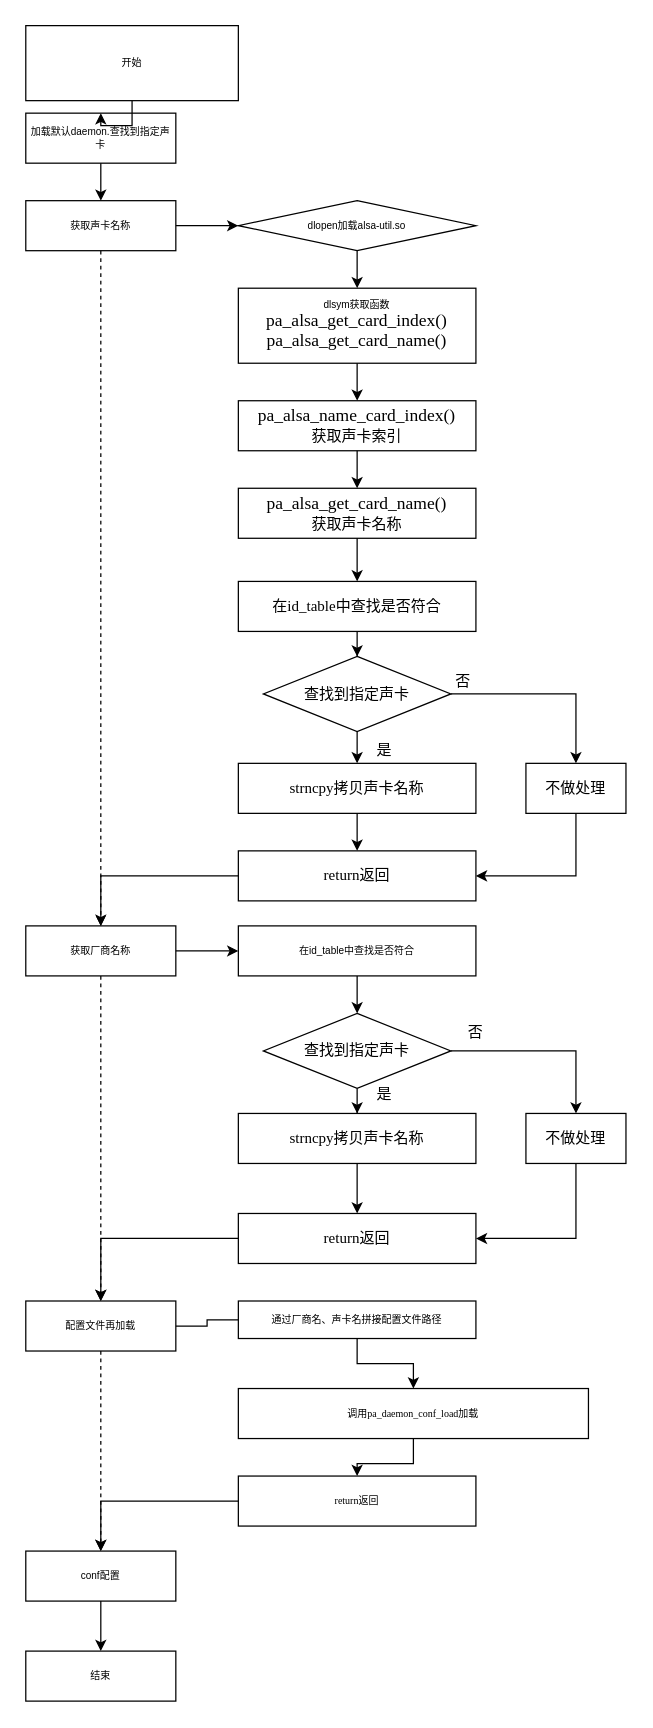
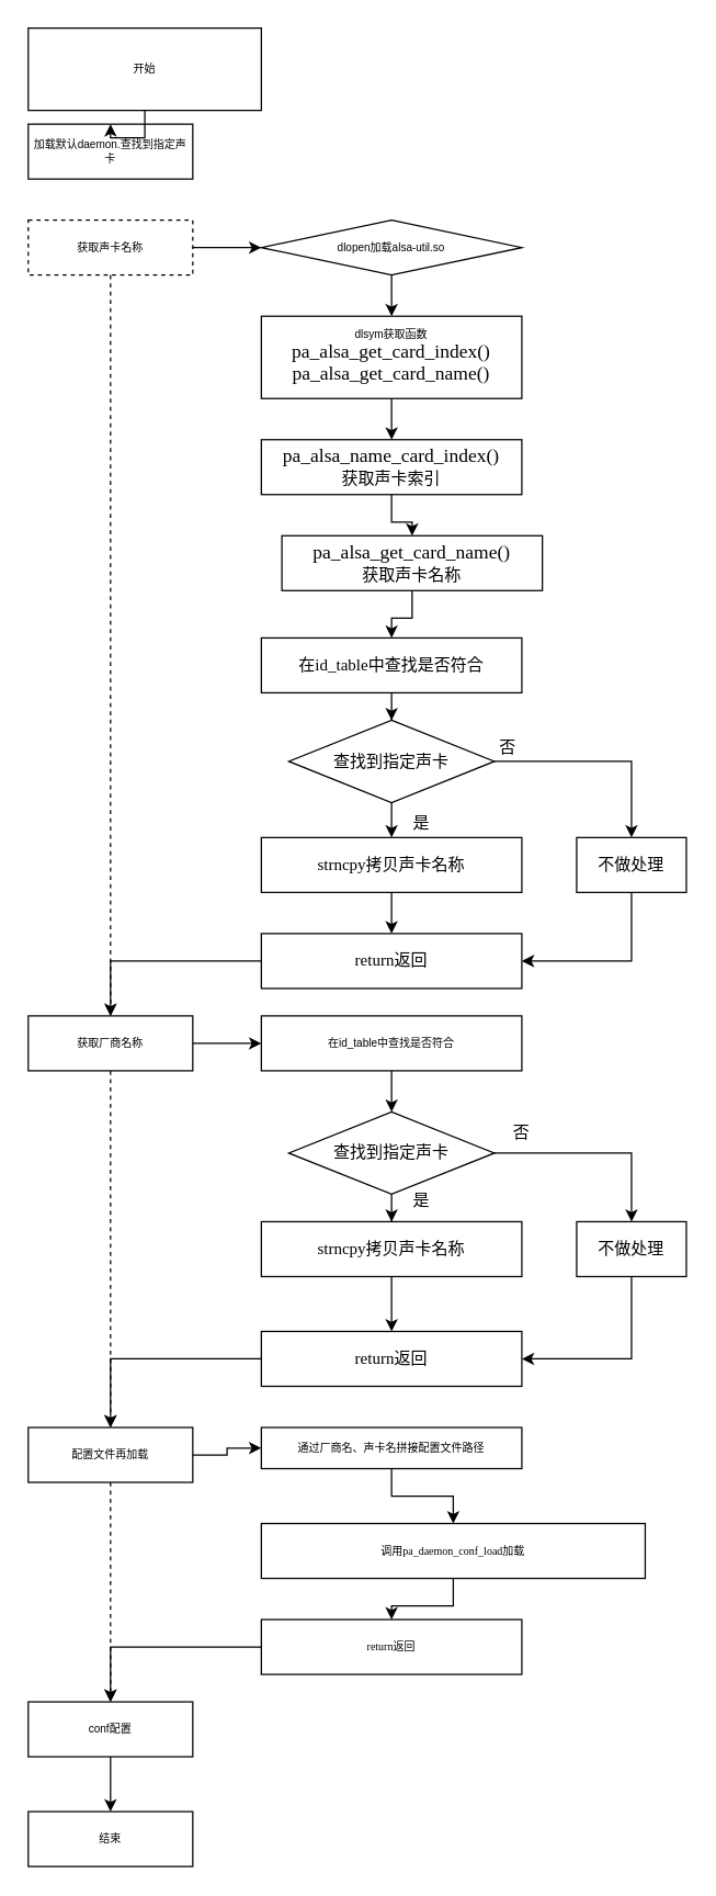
  <mxCell id="0" />
  <mxCell id="1" parent="0" />
  <mxCell id="2" value="" style="edgeStyle=orthogonalEdgeStyle;rounded=0;orthogonalLoop=1;jettySize=auto;html=1;fontSize=8;" edge="1" parent="1" source="3" target="5"><mxGeometry relative="1" as="geometry" /></mxCell>
  <mxCell id="3" value="开始" style="rounded=0;whiteSpace=wrap;html=1;fontSize=8;fillColor=none;" vertex="1" parent="1"><mxGeometry x="20" y="20" width="170" height="60" as="geometry" /></mxCell>
- <mxCell id="4" value="" style="edgeStyle=orthogonalEdgeStyle;rounded=0;orthogonalLoop=1;jettySize=auto;html=1;fontSize=12;" edge="1" parent="1" source="5" target="29"><mxGeometry relative="1" as="geometry" /></mxCell>
  <mxCell id="5" value="加载默认daemon.查找到指定声卡" style="rounded=0;whiteSpace=wrap;html=1;fontSize=8;fillColor=none;" vertex="1" parent="1"><mxGeometry x="20" y="90" width="120" height="40" as="geometry" /></mxCell>
  <mxCell id="6" value="" style="edgeStyle=orthogonalEdgeStyle;rounded=0;orthogonalLoop=1;jettySize=auto;html=1;fontSize=8;" edge="1" parent="1" source="7" target="9"><mxGeometry relative="1" as="geometry" /></mxCell>
  <mxCell id="7" value="dlopen加载alsa-util.so" style="rhombus;whiteSpace=wrap;html=1;fontSize=8;fillColor=none;" vertex="1" parent="1"><mxGeometry x="190" y="160" width="190" height="40" as="geometry" /></mxCell>
  <mxCell id="8" value="" style="edgeStyle=orthogonalEdgeStyle;rounded=0;orthogonalLoop=1;jettySize=auto;html=1;fontSize=8;" edge="1" parent="1" source="9" target="14"><mxGeometry relative="1" as="geometry" /></mxCell>
  <mxCell id="9" value="dlsym获取函数&lt;span style=&quot;font-family: Calibri; font-size: 10.5pt; text-align: justify; text-indent: 24pt; background-color: initial;&quot;&gt;pa_alsa_get_card_index()&lt;br&gt;&lt;/span&gt;&lt;span style=&quot;font-family: Calibri; font-size: 10.5pt; text-align: justify; text-indent: 24pt; background-color: initial;&quot;&gt;pa_alsa_get_card_name()&lt;/span&gt;&lt;span style=&quot;font-family: Calibri; font-size: 10.5pt; text-align: justify; text-indent: 24pt; background-color: initial;&quot;&gt;&lt;br&gt;&lt;/span&gt;" style="rounded=0;whiteSpace=wrap;html=1;fontSize=8;fillColor=none;" vertex="1" parent="1"><mxGeometry x="190" y="230" width="190" height="60" as="geometry" /></mxCell>
  <mxCell id="10" value="" style="edgeStyle=orthogonalEdgeStyle;rounded=0;orthogonalLoop=1;jettySize=auto;html=1;fontSize=8;" edge="1" parent="1" source="11" target="12"><mxGeometry relative="1" as="geometry" /></mxCell>
  <mxCell id="11" value="conf配置" style="rounded=0;whiteSpace=wrap;html=1;fontSize=8;fillColor=none;" vertex="1" parent="1"><mxGeometry x="20" y="1240" width="120" height="40" as="geometry" /></mxCell>
  <mxCell id="12" value="结束" style="rounded=0;whiteSpace=wrap;html=1;fontSize=8;fillColor=none;" vertex="1" parent="1"><mxGeometry x="20" y="1320" width="120" height="40" as="geometry" /></mxCell>
  <mxCell id="13" value="" style="edgeStyle=orthogonalEdgeStyle;rounded=0;orthogonalLoop=1;jettySize=auto;html=1;fontSize=12;" edge="1" parent="1" source="14" target="16"><mxGeometry relative="1" as="geometry" /></mxCell>
  <mxCell id="14" value="&lt;span style=&quot;font-family: Calibri; font-size: 14px; text-align: justify; text-indent: 32px;&quot;&gt;pa_alsa_name_card_index()&lt;/span&gt;&lt;span style=&quot;font-family: Calibri; text-align: justify; text-indent: 24pt; background-color: initial;&quot;&gt;&lt;font style=&quot;font-size: 12px;&quot;&gt;&lt;br&gt;获取声卡索引&lt;/font&gt;&lt;br&gt;&lt;/span&gt;" style="rounded=0;whiteSpace=wrap;html=1;fontSize=8;fillColor=none;" vertex="1" parent="1"><mxGeometry x="190" y="320" width="190" height="40" as="geometry" /></mxCell>
  <mxCell id="15" value="" style="edgeStyle=orthogonalEdgeStyle;rounded=0;orthogonalLoop=1;jettySize=auto;html=1;fontSize=12;" edge="1" parent="1" source="16" target="18"><mxGeometry relative="1" as="geometry" /></mxCell>
- <mxCell id="16" value="&lt;span style=&quot;font-family: Calibri; font-size: 14px; text-align: justify; text-indent: 32px;&quot;&gt;pa_alsa_get_card_name()&lt;/span&gt;&lt;span style=&quot;font-family: Calibri; text-align: justify; text-indent: 24pt; background-color: initial;&quot;&gt;&lt;font style=&quot;font-size: 12px;&quot;&gt;&lt;br&gt;获取声卡名称&lt;/font&gt;&lt;br&gt;&lt;/span&gt;" style="rounded=0;whiteSpace=wrap;html=1;fontSize=8;fillColor=none;" vertex="1" parent="1"><mxGeometry x="190" y="390" width="190" height="40" as="geometry" /></mxCell>
+ <mxCell id="16" value="&lt;span style=&quot;font-family: Calibri; font-size: 14px; text-align: justify; text-indent: 32px;&quot;&gt;pa_alsa_get_card_name()&lt;/span&gt;&lt;span style=&quot;font-family: Calibri; text-align: justify; text-indent: 24pt; background-color: initial;&quot;&gt;&lt;font style=&quot;font-size: 12px;&quot;&gt;&lt;br&gt;获取声卡名称&lt;/font&gt;&lt;br&gt;&lt;/span&gt;" style="rounded=0;whiteSpace=wrap;html=1;fontSize=8;fillColor=none;" vertex="1" parent="1"><mxGeometry x="205" y="390" width="190" height="40" as="geometry" /></mxCell>
  <mxCell id="17" value="" style="edgeStyle=orthogonalEdgeStyle;rounded=0;orthogonalLoop=1;jettySize=auto;html=1;fontSize=12;entryX=0.5;entryY=0;entryDx=0;entryDy=0;" edge="1" parent="1" source="18" target="21"><mxGeometry relative="1" as="geometry"><mxPoint x="285" y="530" as="targetPoint" /></mxGeometry></mxCell>
  <mxCell id="18" value="&lt;span style=&quot;font-family: Calibri; text-align: justify; text-indent: 24pt; background-color: initial;&quot;&gt;&lt;font style=&quot;font-size: 12px;&quot;&gt;在id_table中查找是否符合&lt;/font&gt;&lt;br&gt;&lt;/span&gt;" style="rounded=0;whiteSpace=wrap;html=1;fontSize=8;fillColor=none;" vertex="1" parent="1"><mxGeometry x="190" y="464.5" width="190" height="40" as="geometry" /></mxCell>
  <mxCell id="19" value="" style="edgeStyle=orthogonalEdgeStyle;orthogonalLoop=1;jettySize=auto;html=1;fontSize=12;" edge="1" parent="1" source="21" target="23"><mxGeometry relative="1" as="geometry" /></mxCell>
  <mxCell id="20" value="" style="edgeStyle=orthogonalEdgeStyle;orthogonalLoop=1;jettySize=auto;html=1;fontSize=12;entryX=0.5;entryY=0;entryDx=0;entryDy=0;rounded=0;" edge="1" parent="1" source="21" target="26"><mxGeometry relative="1" as="geometry"><mxPoint x="455" y="570" as="targetPoint" /></mxGeometry></mxCell>
  <mxCell id="21" value="查找到指定声卡" style="rhombus;whiteSpace=wrap;html=1;rounded=0;fontSize=12;fillColor=none;" vertex="1" parent="1"><mxGeometry x="210" y="524.5" width="150" height="60" as="geometry" /></mxCell>
  <mxCell id="22" value="" style="edgeStyle=orthogonalEdgeStyle;orthogonalLoop=1;jettySize=auto;html=1;fontSize=12;" edge="1" parent="1" source="23" target="25"><mxGeometry relative="1" as="geometry" /></mxCell>
  <mxCell id="23" value="&lt;span style=&quot;font-family: Calibri; text-align: justify; text-indent: 24pt; background-color: initial;&quot;&gt;&lt;font style=&quot;font-size: 12px;&quot;&gt;strncpy拷贝声卡名称&lt;/font&gt;&lt;br&gt;&lt;/span&gt;" style="rounded=0;whiteSpace=wrap;html=1;fontSize=8;fillColor=none;" vertex="1" parent="1"><mxGeometry x="190" y="610" width="190" height="40" as="geometry" /></mxCell>
  <mxCell id="24" value="是" style="text;html=1;strokeColor=none;fillColor=none;align=center;verticalAlign=middle;whiteSpace=wrap;rounded=0;fontSize=12;" vertex="1" parent="1"><mxGeometry x="287" y="584.5" width="40" height="30" as="geometry" /></mxCell>
  <mxCell id="25" value="&lt;span style=&quot;font-family: Calibri; text-align: justify; text-indent: 24pt; background-color: initial;&quot;&gt;&lt;font style=&quot;font-size: 12px;&quot;&gt;return返回&lt;/font&gt;&lt;br&gt;&lt;/span&gt;" style="rounded=0;whiteSpace=wrap;html=1;fontSize=8;fillColor=none;" vertex="1" parent="1"><mxGeometry x="190" y="680" width="190" height="40" as="geometry" /></mxCell>
  <mxCell id="26" value="&lt;font style=&quot;font-size: 12px;&quot;&gt;不做处理&lt;/font&gt;" style="rounded=0;whiteSpace=wrap;html=1;fontSize=8;fillColor=none;" vertex="1" parent="1"><mxGeometry x="420" y="610" width="80" height="40" as="geometry" /></mxCell>
  <mxCell id="27" value="" style="endArrow=classic;html=1;rounded=0;fontSize=12;exitX=0.5;exitY=1;exitDx=0;exitDy=0;entryX=1;entryY=0.5;entryDx=0;entryDy=0;" edge="1" parent="1" source="26" target="25"><mxGeometry width="50" height="50" relative="1" as="geometry"><mxPoint x="360" y="600" as="sourcePoint" /><mxPoint x="290" y="700" as="targetPoint" /><Array as="points"><mxPoint x="460" y="700" /></Array></mxGeometry></mxCell>
  <mxCell id="28" value="" style="edgeStyle=orthogonalEdgeStyle;rounded=0;orthogonalLoop=1;jettySize=auto;html=1;fontSize=12;" edge="1" parent="1" source="29" target="7"><mxGeometry relative="1" as="geometry" /></mxCell>
- <mxCell id="29" value="获取声卡名称" style="rounded=0;whiteSpace=wrap;html=1;fontSize=8;fillColor=none;" vertex="1" parent="1"><mxGeometry x="20" y="160" width="120" height="40" as="geometry" /></mxCell>
+ <mxCell id="29" value="获取声卡名称" style="rounded=0;whiteSpace=wrap;html=1;fontSize=8;fillColor=none;dashed=1;" vertex="1" parent="1"><mxGeometry x="20" y="160" width="120" height="40" as="geometry" /></mxCell>
  <mxCell id="30" value="" style="edgeStyle=orthogonalEdgeStyle;rounded=0;orthogonalLoop=1;jettySize=auto;html=1;fontSize=12;" edge="1" parent="1" source="31" target="34"><mxGeometry relative="1" as="geometry" /></mxCell>
  <mxCell id="31" value="获取厂商名称" style="rounded=0;whiteSpace=wrap;html=1;fontSize=8;fillColor=none;" vertex="1" parent="1"><mxGeometry x="20" y="740" width="120" height="40" as="geometry" /></mxCell>
  <mxCell id="32" value="" style="endArrow=classic;html=1;rounded=0;fontSize=12;exitX=0;exitY=0.5;exitDx=0;exitDy=0;" edge="1" parent="1" source="25"><mxGeometry width="50" height="50" relative="1" as="geometry"><mxPoint x="30" y="810" as="sourcePoint" /><mxPoint x="80" y="740" as="targetPoint" /><Array as="points"><mxPoint x="80" y="700" /></Array></mxGeometry></mxCell>
  <mxCell id="33" value="" style="edgeStyle=orthogonalEdgeStyle;rounded=0;orthogonalLoop=1;jettySize=auto;html=1;fontSize=12;" edge="1" parent="1" source="34" target="36"><mxGeometry relative="1" as="geometry" /></mxCell>
  <mxCell id="34" value="在id_table中查找是否符合" style="rounded=0;whiteSpace=wrap;html=1;fontSize=8;fillColor=none;" vertex="1" parent="1"><mxGeometry x="190" y="740" width="190" height="40" as="geometry" /></mxCell>
  <mxCell id="35" value="" style="edgeStyle=orthogonalEdgeStyle;rounded=0;orthogonalLoop=1;jettySize=auto;html=1;fontSize=12;" edge="1" parent="1" source="36" target="39"><mxGeometry relative="1" as="geometry" /></mxCell>
  <mxCell id="36" value="查找到指定声卡" style="rhombus;whiteSpace=wrap;html=1;rounded=0;fontSize=12;fillColor=none;" vertex="1" parent="1"><mxGeometry x="210" y="810" width="150" height="60" as="geometry" /></mxCell>
  <mxCell id="37" value="&lt;font style=&quot;font-size: 12px;&quot;&gt;不做处理&lt;/font&gt;" style="rounded=0;whiteSpace=wrap;html=1;fontSize=8;fillColor=none;" vertex="1" parent="1"><mxGeometry x="420" y="890" width="80" height="40" as="geometry" /></mxCell>
  <mxCell id="38" value="" style="edgeStyle=orthogonalEdgeStyle;rounded=0;orthogonalLoop=1;jettySize=auto;html=1;fontSize=12;" edge="1" parent="1" source="39" target="44"><mxGeometry relative="1" as="geometry" /></mxCell>
  <mxCell id="39" value="&lt;span style=&quot;font-family: Calibri; text-align: justify; text-indent: 24pt; background-color: initial;&quot;&gt;&lt;font style=&quot;font-size: 12px;&quot;&gt;strncpy拷贝声卡名称&lt;/font&gt;&lt;br&gt;&lt;/span&gt;" style="rounded=0;whiteSpace=wrap;html=1;fontSize=8;fillColor=none;" vertex="1" parent="1"><mxGeometry x="190" y="890" width="190" height="40" as="geometry" /></mxCell>
  <mxCell id="40" value="" style="endArrow=classic;html=1;rounded=0;fontSize=12;entryX=0.5;entryY=0;entryDx=0;entryDy=0;" edge="1" parent="1" target="37"><mxGeometry width="50" height="50" relative="1" as="geometry"><mxPoint x="360" y="840" as="sourcePoint" /><mxPoint x="410" y="790" as="targetPoint" /><Array as="points"><mxPoint x="460" y="840" /></Array></mxGeometry></mxCell>
  <mxCell id="41" value="是" style="text;html=1;strokeColor=none;fillColor=none;align=center;verticalAlign=middle;whiteSpace=wrap;rounded=0;fontSize=12;" vertex="1" parent="1"><mxGeometry x="287" y="860" width="40" height="30" as="geometry" /></mxCell>
  <mxCell id="42" value="否" style="text;html=1;strokeColor=none;fillColor=none;align=center;verticalAlign=middle;whiteSpace=wrap;rounded=0;fontSize=12;" vertex="1" parent="1"><mxGeometry x="350" y="530" width="40" height="30" as="geometry" /></mxCell>
  <mxCell id="43" value="否" style="text;html=1;strokeColor=none;fillColor=none;align=center;verticalAlign=middle;whiteSpace=wrap;rounded=0;fontSize=12;" vertex="1" parent="1"><mxGeometry x="360" y="810" width="40" height="30" as="geometry" /></mxCell>
  <mxCell id="44" value="&lt;span style=&quot;font-family: Calibri; text-align: justify; text-indent: 24pt; background-color: initial;&quot;&gt;&lt;font style=&quot;font-size: 12px;&quot;&gt;return返回&lt;/font&gt;&lt;br&gt;&lt;/span&gt;" style="rounded=0;whiteSpace=wrap;html=1;fontSize=8;fillColor=none;" vertex="1" parent="1"><mxGeometry x="190" y="970" width="190" height="40" as="geometry" /></mxCell>
  <mxCell id="45" value="" style="endArrow=classic;html=1;rounded=0;fontSize=12;entryX=1;entryY=0.5;entryDx=0;entryDy=0;exitX=0.5;exitY=1;exitDx=0;exitDy=0;" edge="1" parent="1" source="37" target="44"><mxGeometry width="50" height="50" relative="1" as="geometry"><mxPoint x="560" y="990" as="sourcePoint" /><mxPoint x="610" y="940" as="targetPoint" /><Array as="points"><mxPoint x="460" y="990" /></Array></mxGeometry></mxCell>
- <mxCell id="46" value="" style="edgeStyle=orthogonalEdgeStyle;rounded=0;orthogonalLoop=1;jettySize=auto;html=1;fontSize=12;endArrow=none;" edge="1" parent="1" source="47" target="50"><mxGeometry relative="1" as="geometry" /></mxCell>
+ <mxCell id="46" value="" style="edgeStyle=orthogonalEdgeStyle;rounded=0;orthogonalLoop=1;jettySize=auto;html=1;fontSize=12;" edge="1" parent="1" source="47" target="50"><mxGeometry relative="1" as="geometry" /></mxCell>
  <mxCell id="47" value="配置文件再加载" style="rounded=0;whiteSpace=wrap;html=1;fontSize=8;fillColor=none;" vertex="1" parent="1"><mxGeometry x="20" y="1040" width="120" height="40" as="geometry" /></mxCell>
  <mxCell id="48" value="" style="endArrow=classic;html=1;rounded=0;fontSize=12;entryX=0.5;entryY=0;entryDx=0;entryDy=0;exitX=0;exitY=0.5;exitDx=0;exitDy=0;" edge="1" parent="1" source="44" target="47"><mxGeometry width="50" height="50" relative="1" as="geometry"><mxPoint x="320" y="1160" as="sourcePoint" /><mxPoint x="370" y="1110" as="targetPoint" /><Array as="points"><mxPoint x="80" y="990" /></Array></mxGeometry></mxCell>
  <mxCell id="49" value="" style="edgeStyle=orthogonalEdgeStyle;rounded=0;orthogonalLoop=1;jettySize=auto;html=1;fontSize=12;" edge="1" parent="1" source="50" target="52"><mxGeometry relative="1" as="geometry" /></mxCell>
  <mxCell id="50" value="&lt;span style=&quot;font-family: Calibri; text-align: justify; text-indent: 24pt; background-color: initial;&quot;&gt;通过厂商名、声卡名拼接配置文件路径&lt;br&gt;&lt;/span&gt;" style="rounded=0;whiteSpace=wrap;html=1;fontSize=8;fillColor=none;" vertex="1" parent="1"><mxGeometry x="190" y="1040" width="190" height="30" as="geometry" /></mxCell>
  <mxCell id="51" value="" style="edgeStyle=orthogonalEdgeStyle;rounded=0;orthogonalLoop=1;jettySize=auto;html=1;fontSize=12;" edge="1" parent="1" source="52" target="53"><mxGeometry relative="1" as="geometry" /></mxCell>
  <mxCell id="52" value="&lt;span style=&quot;text-align: justify; text-indent: 24pt; background-color: initial;&quot;&gt;&lt;font face=&quot;Calibri&quot;&gt;调用&lt;span style=&quot;font-size: 8px;&quot;&gt;pa_daemon_conf_load加载&lt;/span&gt;&lt;/font&gt;&lt;br&gt;&lt;/span&gt;" style="rounded=0;whiteSpace=wrap;html=1;fontSize=8;fillColor=none;" vertex="1" parent="1"><mxGeometry x="190" y="1110" width="280" height="40" as="geometry" /></mxCell>
  <mxCell id="53" value="&lt;span style=&quot;text-align: justify; text-indent: 24pt; background-color: initial;&quot;&gt;&lt;font face=&quot;Calibri&quot;&gt;return返回&lt;/font&gt;&lt;br&gt;&lt;/span&gt;" style="rounded=0;whiteSpace=wrap;html=1;fontSize=8;fillColor=none;" vertex="1" parent="1"><mxGeometry x="190" y="1180" width="190" height="40" as="geometry" /></mxCell>
  <mxCell id="54" value="" style="endArrow=classic;html=1;rounded=0;fontSize=12;entryX=0.5;entryY=0;entryDx=0;entryDy=0;exitX=0;exitY=0.5;exitDx=0;exitDy=0;" edge="1" parent="1" source="53" target="11"><mxGeometry width="50" height="50" relative="1" as="geometry"><mxPoint x="-150" y="1220" as="sourcePoint" /><mxPoint x="-100" y="1170" as="targetPoint" /><Array as="points"><mxPoint x="80" y="1200" /></Array></mxGeometry></mxCell>
  <mxCell id="55" value="" style="endArrow=open;html=1;rounded=0;fontSize=12;entryX=0.5;entryY=0;entryDx=0;entryDy=0;exitX=0.5;exitY=1;exitDx=0;exitDy=0;dashed=1;" edge="1" parent="1" source="29" target="31"><mxGeometry width="50" height="50" relative="1" as="geometry"><mxPoint x="30" y="330" as="sourcePoint" /><mxPoint x="80" y="280" as="targetPoint" /></mxGeometry></mxCell>
  <mxCell id="56" value="" style="endArrow=classic;html=1;rounded=0;dashed=1;fontSize=12;exitX=0.5;exitY=1;exitDx=0;exitDy=0;" edge="1" parent="1" source="31"><mxGeometry width="50" height="50" relative="1" as="geometry"><mxPoint x="-120" y="940" as="sourcePoint" /><mxPoint x="80" y="1040" as="targetPoint" /></mxGeometry></mxCell>
  <mxCell id="57" value="" style="endArrow=classic;html=1;rounded=0;dashed=1;fontSize=12;exitX=0.5;exitY=1;exitDx=0;exitDy=0;" edge="1" parent="1" source="47"><mxGeometry width="50" height="50" relative="1" as="geometry"><mxPoint x="-137" y="1190" as="sourcePoint" /><mxPoint x="80" y="1240" as="targetPoint" /></mxGeometry></mxCell>
